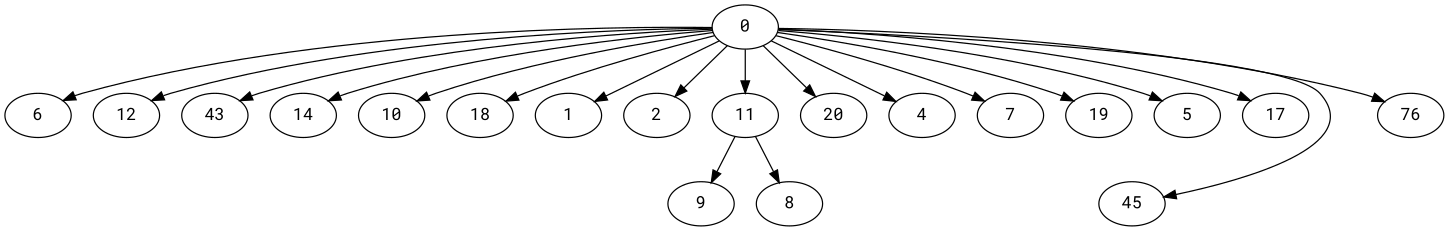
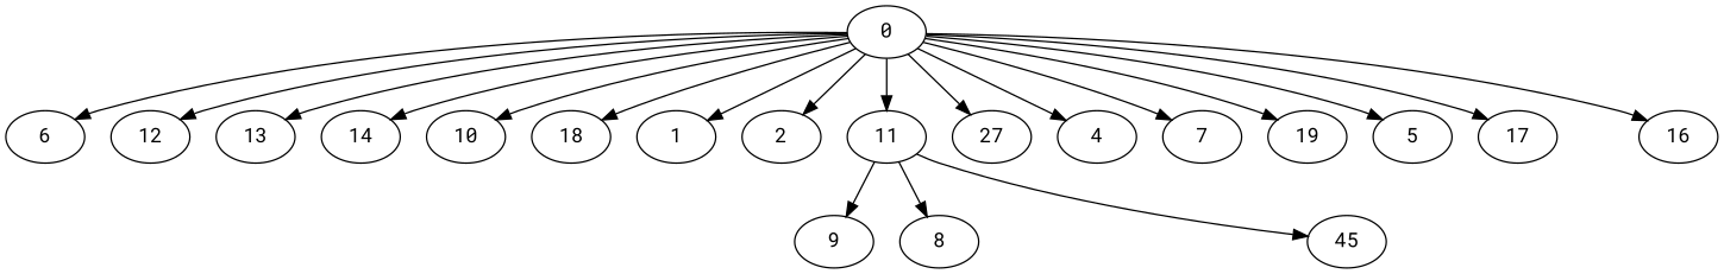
  digraph {
    "Duplicate states"=0
    GraphType=Fork
    "Max states in OPEN"=0
    Modes="120000ms; topo-ordered tasks, ; Pruning: task equivalence, fixed order ready list, ; F-value: ; Optimisation: best schedule length (SL) optimisation on equal, "
    NumberOfTasks=21
    "Pruned using list schedule length"=66965
    "States removed from OPEN"=0
    TargetSystem="Homogeneous-2"
    "Time to schedule (ms)"=454
    "Total idle time"=72
    "Total schedule length"=696
    "Total sequential time"=1318
    "Total states created"=136945
    fontname="Roboto Mono"
    node [Processor=0 Weight=70 fontname="Roboto Mono"]
    edge [Weight=6 fontname="Roboto Mono"]
    0 ["Finish time"=70 "Start time"=0]
    6 ["Finish time"=244 "Start time"=157 Weight=87]
    12 ["Finish time"=157 "Start time"=70 Weight=87]
-   13 ["Finish time"=496 "Start time"=409 Weight=87 label=43]
+   13 ["Finish time"=496 "Start time"=409 Weight=87]
    14 ["Finish time"=331 "Start time"=244 Weight=87]
    10 ["Finish time"=650 Processor=1 "Start time"=571 Weight=79]
    18 ["Finish time"=291 Processor=1 "Start time"=212 Weight=79]
    1 ["Finish time"=571 Processor=1 "Start time"=501]
    2 ["Finish time"=142 Processor=1 "Start time"=72]
    11 ["Finish time"=212 Processor=1 "Start time"=142]
-   20 ["Finish time"=361 Processor=1 "Start time"=291]
+   20 ["Finish time"=361 Processor=1 "Start time"=291 label=27]
    4 ["Finish time"=644 "Start time"=583 Weight=61]
    7 ["Finish time"=392 "Start time"=331 Weight=61]
    19 ["Finish time"=694 Processor=1 "Start time"=650 Weight=44]
    5 ["Finish time"=679 "Start time"=644 Weight=35]
    17 ["Finish time"=583 "Start time"=548 Weight=35]
    n17 ["Finish time"=409 "Start time"=392 Weight=17 label=45]
-   16 ["Finish time"=696 "Start time"=679 Weight=17 label=76]
+   16 ["Finish time"=696 "Start time"=679 Weight=17]
    9 ["Finish time"=501 Processor=1 "Start time"=431]
    8 ["Finish time"=548 "Start time"=496 Weight=52]
    0 -> 6 [Weight=4]
    0 -> 12 [Weight=2]
    0 -> 13 [Weight=7]
    0 -> 14
    0 -> 10 [Weight=10]
    0 -> 18 [Weight=4]
    0 -> 1 [Weight=9]
    0 -> 2 [Weight=2]
    0 -> 11 [Weight=2]
    0 -> 20
    0 -> 4 [Weight=9]
    0 -> 7
    0 -> 19 [Weight=10]
    0 -> 5 [Weight=9]
    0 -> 17 [Weight=7]
-   0 -> n17
+   11 -> n17
    0 -> 16 [Weight=10]
    11 -> 9 [Weight=8]
    11 -> 8 [Weight=7]
  }
